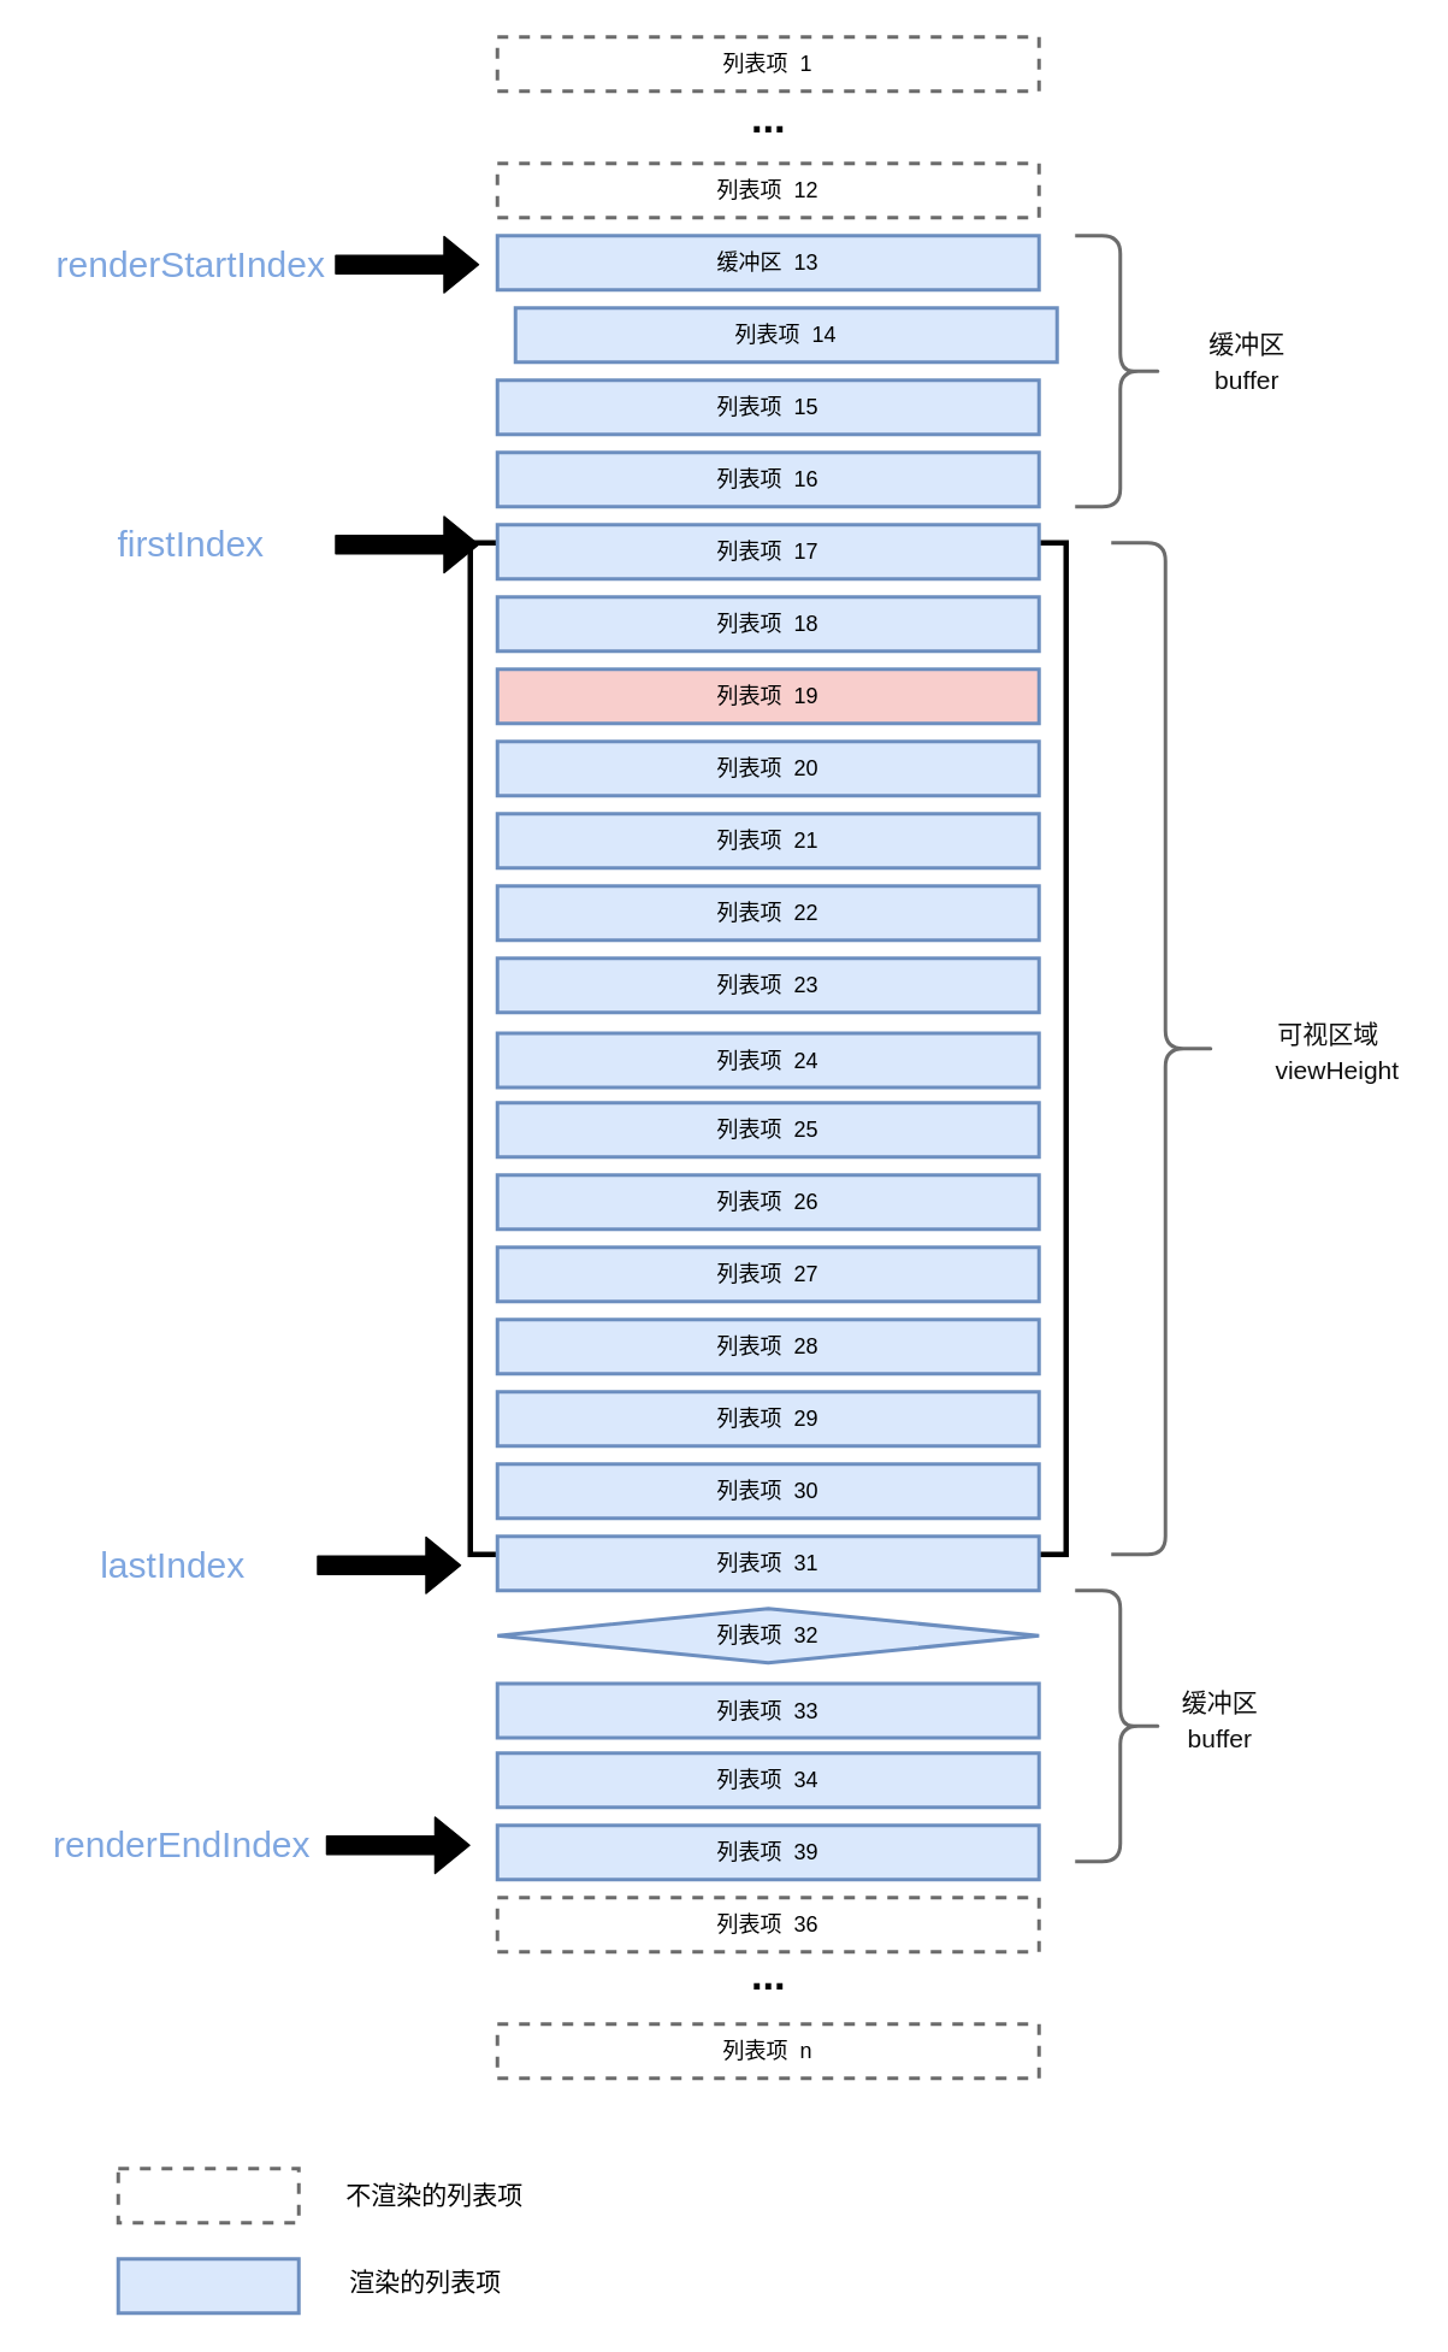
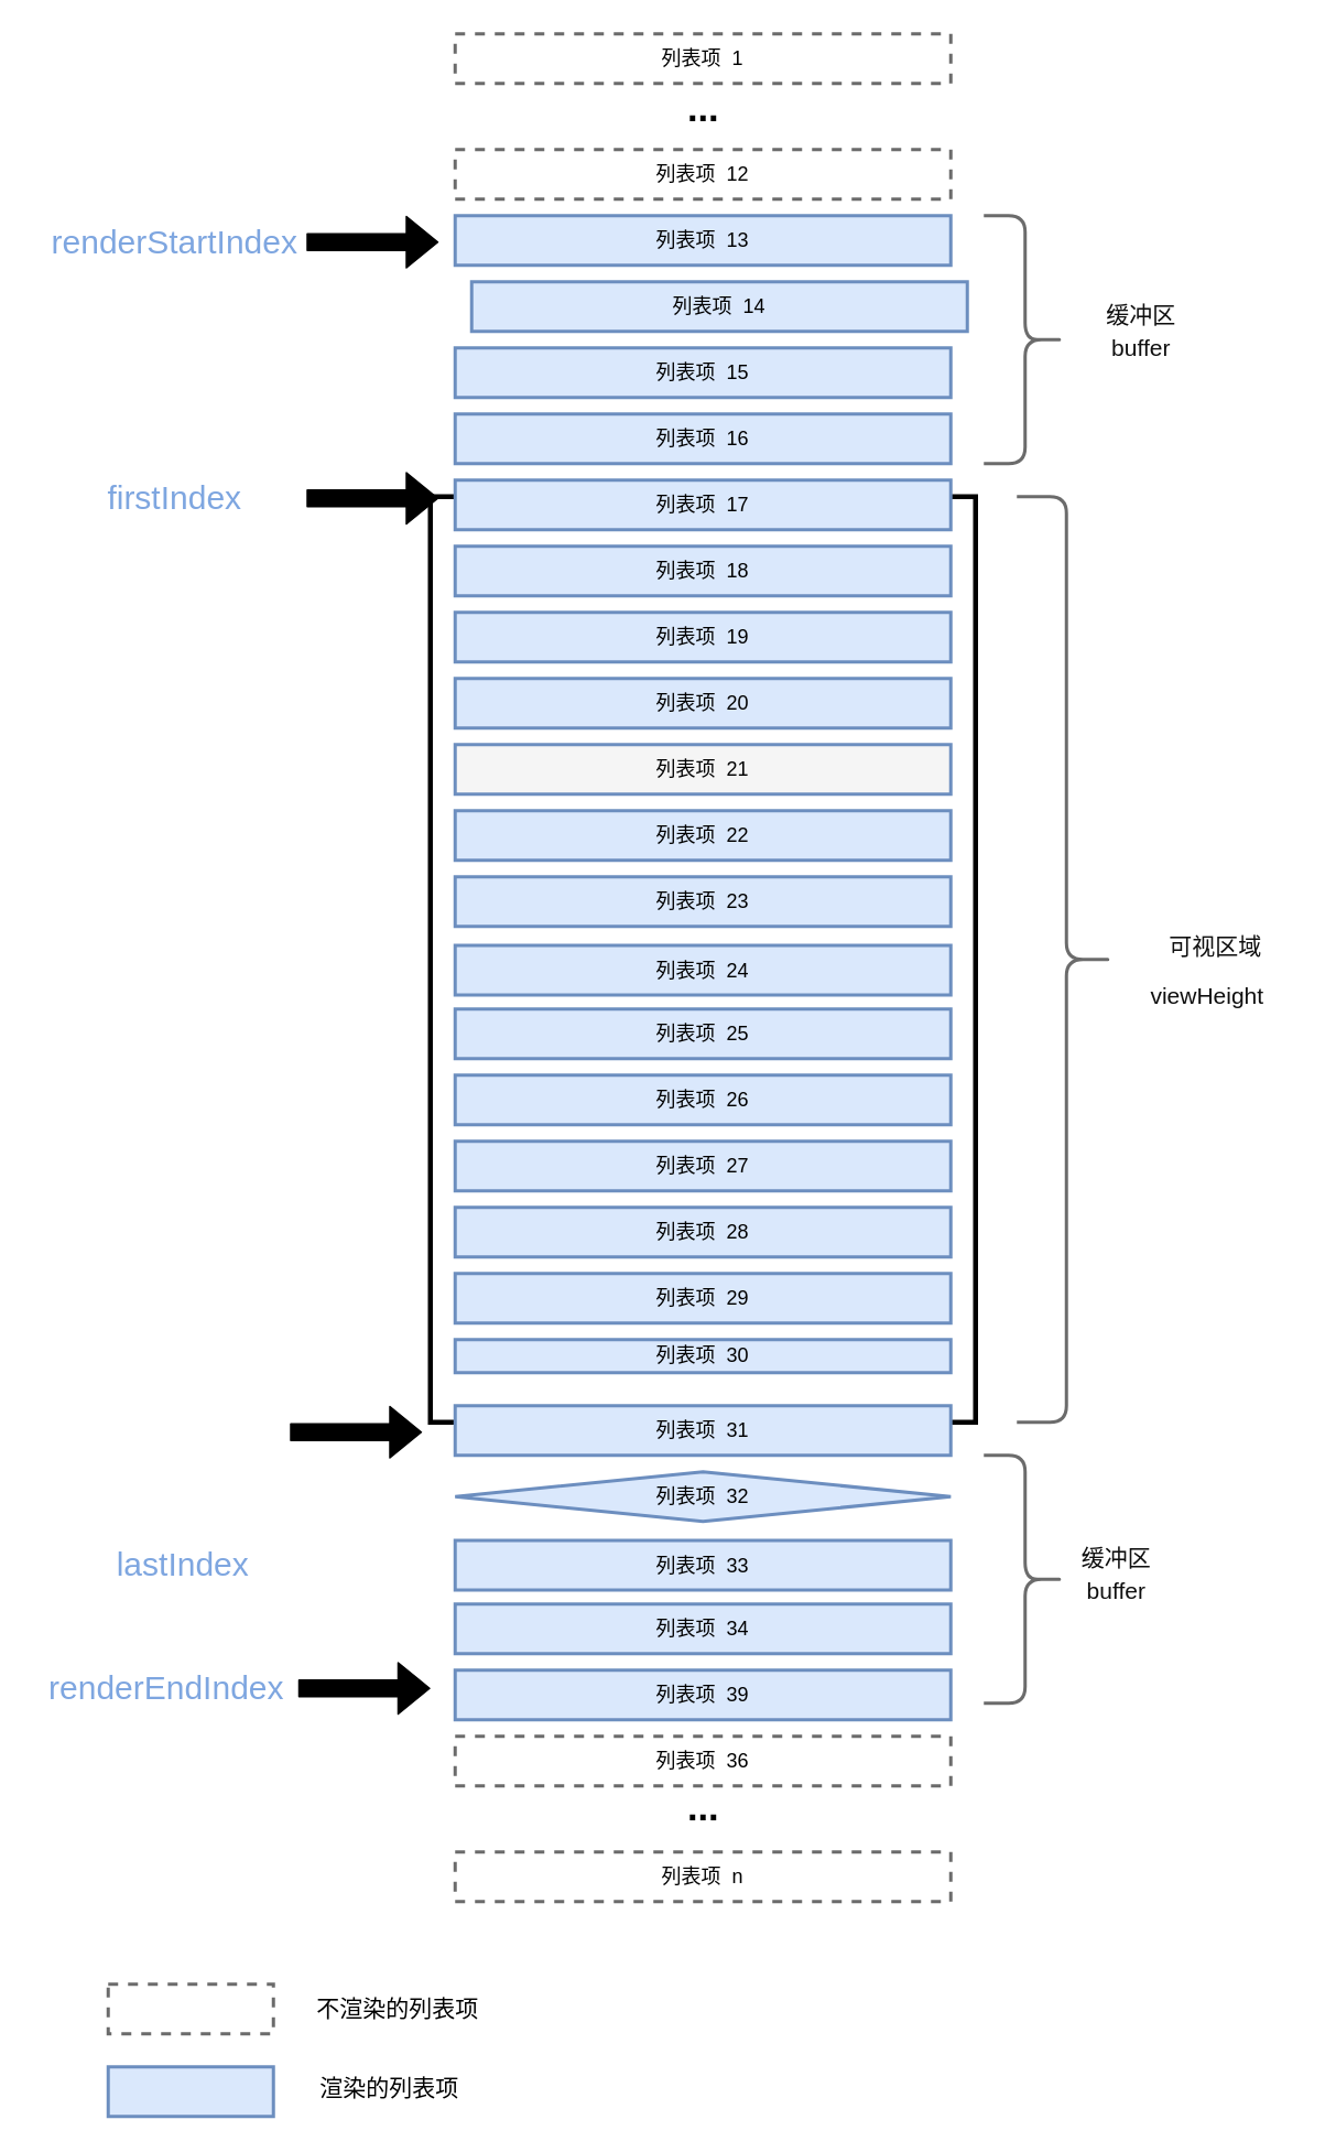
  <mxCell id="0" />
  <mxCell id="1" parent="0" />
  <mxCell id="2" value="" style="rounded=0;whiteSpace=wrap;html=1;strokeWidth=3;fillColor=none;" vertex="1" parent="1"><mxGeometry x="260" y="300" width="330" height="560" as="geometry" /></mxCell>
  <mxCell id="3" value="列表项&amp;nbsp; 1" style="rounded=0;whiteSpace=wrap;html=1;dashed=1;fillColor=none;strokeWidth=2;strokeColor=#6B6B6B;" vertex="1" parent="1"><mxGeometry x="275" y="20" width="300" height="30" as="geometry" /></mxCell>
  <mxCell id="4" value="列表项&amp;nbsp; 12" style="rounded=0;whiteSpace=wrap;html=1;fillColor=none;strokeWidth=2;strokeColor=#6B6B6B;dashed=1;" vertex="1" parent="1"><mxGeometry x="275" y="90" width="300" height="30" as="geometry" /></mxCell>
- <mxCell id="5" value="缓冲区&amp;nbsp; 13" style="rounded=0;whiteSpace=wrap;html=1;fillColor=#dae8fc;strokeWidth=2;strokeColor=#6c8ebf;" vertex="1" parent="1"><mxGeometry x="275" y="130" width="300" height="30" as="geometry" /></mxCell>
+ <mxCell id="5" value="列表项&amp;nbsp; 13" style="rounded=0;whiteSpace=wrap;html=1;fillColor=#dae8fc;strokeWidth=2;strokeColor=#6c8ebf;" vertex="1" parent="1"><mxGeometry x="275" y="130" width="300" height="30" as="geometry" /></mxCell>
  <mxCell id="6" value="列表项&amp;nbsp; 14" style="rounded=0;whiteSpace=wrap;html=1;fillColor=#dae8fc;strokeWidth=2;strokeColor=#6c8ebf;" vertex="1" parent="1"><mxGeometry x="285" y="170" width="300" height="30" as="geometry" /></mxCell>
  <mxCell id="7" value="列表项&amp;nbsp; 15" style="rounded=0;whiteSpace=wrap;html=1;fillColor=#dae8fc;strokeWidth=2;strokeColor=#6c8ebf;" vertex="1" parent="1"><mxGeometry x="275" y="210" width="300" height="30" as="geometry" /></mxCell>
  <mxCell id="8" value="列表项&amp;nbsp; 16" style="rounded=0;whiteSpace=wrap;html=1;fillColor=#dae8fc;strokeWidth=2;strokeColor=#6c8ebf;" vertex="1" parent="1"><mxGeometry x="275" y="250" width="300" height="30" as="geometry" /></mxCell>
  <mxCell id="9" value="列表项&amp;nbsp; 17" style="rounded=0;whiteSpace=wrap;html=1;fillColor=#dae8fc;strokeWidth=2;strokeColor=#6c8ebf;" vertex="1" parent="1"><mxGeometry x="275" y="290" width="300" height="30" as="geometry" /></mxCell>
  <mxCell id="10" value="列表项&amp;nbsp; 18" style="rounded=0;whiteSpace=wrap;html=1;fillColor=#dae8fc;strokeWidth=2;strokeColor=#6c8ebf;" vertex="1" parent="1"><mxGeometry x="275" y="330" width="300" height="30" as="geometry" /></mxCell>
- <mxCell id="11" value="列表项&amp;nbsp; 19" style="rounded=0;whiteSpace=wrap;html=1;fillColor=#f8cecc;strokeWidth=2;strokeColor=#6c8ebf;" vertex="1" parent="1"><mxGeometry x="275" y="370" width="300" height="30" as="geometry" /></mxCell>
+ <mxCell id="11" value="列表项&amp;nbsp; 19" style="rounded=0;whiteSpace=wrap;html=1;fillColor=#dae8fc;strokeWidth=2;strokeColor=#6c8ebf;" vertex="1" parent="1"><mxGeometry x="275" y="370" width="300" height="30" as="geometry" /></mxCell>
  <mxCell id="12" value="列表项&amp;nbsp; 20" style="rounded=0;whiteSpace=wrap;html=1;fillColor=#dae8fc;strokeWidth=2;strokeColor=#6c8ebf;" vertex="1" parent="1"><mxGeometry x="275" y="410" width="300" height="30" as="geometry" /></mxCell>
- <mxCell id="13" value="列表项&amp;nbsp; 21" style="rounded=0;whiteSpace=wrap;html=1;fillColor=#dae8fc;strokeWidth=2;strokeColor=#6c8ebf;" vertex="1" parent="1"><mxGeometry x="275" y="450" width="300" height="30" as="geometry" /></mxCell>
+ <mxCell id="13" value="列表项&amp;nbsp; 21" style="rounded=0;whiteSpace=wrap;html=1;fillColor=#f5f5f5;strokeWidth=2;strokeColor=#6c8ebf;" vertex="1" parent="1"><mxGeometry x="275" y="450" width="300" height="30" as="geometry" /></mxCell>
  <mxCell id="14" value="列表项&amp;nbsp; 22" style="rounded=0;whiteSpace=wrap;html=1;fillColor=#dae8fc;strokeWidth=2;strokeColor=#6c8ebf;" vertex="1" parent="1"><mxGeometry x="275" y="490" width="300" height="30" as="geometry" /></mxCell>
  <mxCell id="15" value="列表项&amp;nbsp; 23" style="rounded=0;whiteSpace=wrap;html=1;fillColor=#dae8fc;strokeWidth=2;strokeColor=#6c8ebf;" vertex="1" parent="1"><mxGeometry x="275" y="530" width="300" height="30" as="geometry" /></mxCell>
  <mxCell id="16" value="列表项&amp;nbsp; 24" style="rounded=0;whiteSpace=wrap;html=1;fillColor=#dae8fc;strokeWidth=2;strokeColor=#6c8ebf;" vertex="1" parent="1"><mxGeometry x="275" y="571.5" width="300" height="30" as="geometry" /></mxCell>
  <mxCell id="17" value="列表项&amp;nbsp; 25" style="rounded=0;whiteSpace=wrap;html=1;fillColor=#dae8fc;strokeWidth=2;strokeColor=#6c8ebf;" vertex="1" parent="1"><mxGeometry x="275" y="610" width="300" height="30" as="geometry" /></mxCell>
  <mxCell id="18" value="列表项&amp;nbsp; 26" style="rounded=0;whiteSpace=wrap;html=1;fillColor=#dae8fc;strokeWidth=2;strokeColor=#6c8ebf;" vertex="1" parent="1"><mxGeometry x="275" y="650" width="300" height="30" as="geometry" /></mxCell>
  <mxCell id="19" value="列表项&amp;nbsp; 27" style="rounded=0;whiteSpace=wrap;html=1;fillColor=#dae8fc;strokeWidth=2;strokeColor=#6c8ebf;" vertex="1" parent="1"><mxGeometry x="275" y="690" width="300" height="30" as="geometry" /></mxCell>
  <mxCell id="20" value="列表项&amp;nbsp; 28" style="rounded=0;whiteSpace=wrap;html=1;fillColor=#dae8fc;strokeWidth=2;strokeColor=#6c8ebf;" vertex="1" parent="1"><mxGeometry x="275" y="730" width="300" height="30" as="geometry" /></mxCell>
  <mxCell id="21" value="列表项&amp;nbsp; 29" style="rounded=0;whiteSpace=wrap;html=1;fillColor=#dae8fc;strokeWidth=2;strokeColor=#6c8ebf;" vertex="1" parent="1"><mxGeometry x="275" y="770" width="300" height="30" as="geometry" /></mxCell>
- <mxCell id="22" value="列表项&amp;nbsp; 30" style="rounded=0;whiteSpace=wrap;html=1;fillColor=#dae8fc;strokeWidth=2;strokeColor=#6c8ebf;" vertex="1" parent="1"><mxGeometry x="275" y="810" width="300" height="30" as="geometry" /></mxCell>
+ <mxCell id="22" value="列表项&amp;nbsp; 30" style="rounded=0;whiteSpace=wrap;html=1;fillColor=#dae8fc;strokeWidth=2;strokeColor=#6c8ebf;" vertex="1" parent="1"><mxGeometry x="275" y="810" width="300" height="20" as="geometry" /></mxCell>
  <mxCell id="23" value="列表项&amp;nbsp; 31" style="rounded=0;whiteSpace=wrap;html=1;fillColor=#dae8fc;strokeWidth=2;strokeColor=#6c8ebf;" vertex="1" parent="1"><mxGeometry x="275" y="850" width="300" height="30" as="geometry" /></mxCell>
  <mxCell id="24" value="列表项&amp;nbsp; 32" style="rhombus;whiteSpace=wrap;html=1;fillColor=#dae8fc;strokeWidth=2;strokeColor=#6c8ebf;" vertex="1" parent="1"><mxGeometry x="275" y="890" width="300" height="30" as="geometry" /></mxCell>
  <mxCell id="25" value="列表项&amp;nbsp; 33" style="rounded=0;whiteSpace=wrap;html=1;fillColor=#dae8fc;strokeWidth=2;strokeColor=#6c8ebf;" vertex="1" parent="1"><mxGeometry x="275" y="931.5" width="300" height="30" as="geometry" /></mxCell>
  <mxCell id="26" value="列表项&amp;nbsp; 34" style="rounded=0;whiteSpace=wrap;html=1;fillColor=#dae8fc;strokeWidth=2;strokeColor=#6c8ebf;" vertex="1" parent="1"><mxGeometry x="275" y="970" width="300" height="30" as="geometry" /></mxCell>
  <mxCell id="27" value="列表项&amp;nbsp; 39" style="rounded=0;whiteSpace=wrap;html=1;fillColor=#dae8fc;strokeWidth=2;strokeColor=#6c8ebf;" vertex="1" parent="1"><mxGeometry x="275" y="1010" width="300" height="30" as="geometry" /></mxCell>
  <mxCell id="28" value="列表项&amp;nbsp; 36" style="rounded=0;whiteSpace=wrap;html=1;fillColor=none;strokeWidth=2;strokeColor=#6B6B6B;dashed=1;" vertex="1" parent="1"><mxGeometry x="275" y="1050" width="300" height="30" as="geometry" /></mxCell>
  <mxCell id="29" value="列表项&amp;nbsp; n" style="rounded=0;whiteSpace=wrap;html=1;fillColor=none;strokeWidth=2;strokeColor=#6B6B6B;dashed=1;" vertex="1" parent="1"><mxGeometry x="275" y="1120" width="300" height="30" as="geometry" /></mxCell>
  <mxCell id="30" value="&lt;b&gt;&lt;font style=&quot;font-size: 23px&quot;&gt;...&lt;/font&gt;&lt;/b&gt;" style="text;html=1;align=center;verticalAlign=middle;resizable=0;points=[];autosize=1;" vertex="1" parent="1"><mxGeometry x="410" y="1083" width="30" height="20" as="geometry" /></mxCell>
  <mxCell id="31" value="" style="rounded=0;whiteSpace=wrap;html=1;fillColor=none;strokeWidth=2;strokeColor=#6B6B6B;dashed=1;" vertex="1" parent="1"><mxGeometry x="65" y="1200" width="100" height="30" as="geometry" /></mxCell>
  <mxCell id="32" value="" style="rounded=0;whiteSpace=wrap;html=1;fillColor=#dae8fc;strokeWidth=2;strokeColor=#6c8ebf;" vertex="1" parent="1"><mxGeometry x="65" y="1250" width="100" height="30" as="geometry" /></mxCell>
  <mxCell id="33" value="不渲染的列表项" style="text;html=1;align=center;verticalAlign=middle;resizable=0;points=[];autosize=1;fontSize=14;" vertex="1" parent="1"><mxGeometry x="185" y="1205" width="110" height="20" as="geometry" /></mxCell>
  <mxCell id="34" value="渲染的列表项" style="text;html=1;align=center;verticalAlign=middle;resizable=0;points=[];autosize=1;fontSize=14;" vertex="1" parent="1"><mxGeometry x="185" y="1253" width="100" height="20" as="geometry" /></mxCell>
  <mxCell id="35" value="&lt;font style=&quot;font-size: 20px&quot;&gt;renderStartIndex&lt;/font&gt;" style="text;html=1;align=center;verticalAlign=middle;resizable=0;points=[];autosize=1;fontSize=14;fontColor=#7EA6E0;" vertex="1" parent="1"><mxGeometry x="25" y="135" width="160" height="20" as="geometry" /></mxCell>
  <mxCell id="36" value="" style="shape=flexArrow;endArrow=classic;html=1;fontSize=14;labelBackgroundColor=#ffffff;fillColor=#000;" edge="1" parent="1"><mxGeometry width="50" height="50" relative="1" as="geometry"><mxPoint x="185" y="146" as="sourcePoint" /><mxPoint x="265" y="146" as="targetPoint" /></mxGeometry></mxCell>
  <mxCell id="37" value="&lt;font style=&quot;font-size: 20px&quot;&gt;firstIndex&lt;/font&gt;" style="text;html=1;align=center;verticalAlign=middle;resizable=0;points=[];autosize=1;fontSize=14;fontColor=#7EA6E0;" vertex="1" parent="1"><mxGeometry x="55" y="290" width="100" height="20" as="geometry" /></mxCell>
  <mxCell id="38" value="" style="shape=flexArrow;endArrow=classic;html=1;fontSize=14;labelBackgroundColor=#ffffff;fillColor=#000;" edge="1" parent="1"><mxGeometry width="50" height="50" relative="1" as="geometry"><mxPoint x="185" y="301" as="sourcePoint" /><mxPoint x="265" y="301" as="targetPoint" /></mxGeometry></mxCell>
- <mxCell id="39" value="&lt;font style=&quot;font-size: 20px&quot;&gt;lastIndex&lt;/font&gt;" style="text;html=1;align=center;verticalAlign=middle;resizable=0;points=[];autosize=1;fontSize=14;fontColor=#7EA6E0;" vertex="1" parent="1"><mxGeometry x="45" y="855" width="100" height="20" as="geometry" /></mxCell>
+ <mxCell id="39" value="&lt;font style=&quot;font-size: 20px&quot;&gt;lastIndex&lt;/font&gt;" style="text;html=1;align=center;verticalAlign=middle;resizable=0;points=[];autosize=1;fontSize=14;fontColor=#7EA6E0;" vertex="1" parent="1"><mxGeometry x="60" y="935" width="100" height="20" as="geometry" /></mxCell>
  <mxCell id="40" value="" style="shape=flexArrow;endArrow=classic;html=1;fontSize=14;labelBackgroundColor=#ffffff;fillColor=#000;" edge="1" parent="1"><mxGeometry width="50" height="50" relative="1" as="geometry"><mxPoint x="175" y="866" as="sourcePoint" /><mxPoint x="255" y="866" as="targetPoint" /></mxGeometry></mxCell>
  <mxCell id="41" value="&lt;font style=&quot;font-size: 20px&quot;&gt;renderEndIndex&lt;/font&gt;" style="text;html=1;align=center;verticalAlign=middle;resizable=0;points=[];autosize=1;fontSize=14;fontColor=#7EA6E0;" vertex="1" parent="1"><mxGeometry x="20" y="1010" width="160" height="20" as="geometry" /></mxCell>
  <mxCell id="42" value="" style="shape=flexArrow;endArrow=classic;html=1;fontSize=14;labelBackgroundColor=#ffffff;fillColor=#000;" edge="1" parent="1"><mxGeometry width="50" height="50" relative="1" as="geometry"><mxPoint x="180" y="1021" as="sourcePoint" /><mxPoint x="260" y="1021" as="targetPoint" /></mxGeometry></mxCell>
  <mxCell id="43" value="" style="shape=curlyBracket;whiteSpace=wrap;html=1;rounded=1;strokeColor=#6B6B6B;strokeWidth=2;fillColor=none;fontSize=14;fontColor=#7EA6E0;rotation=-180;" vertex="1" parent="1"><mxGeometry x="615" y="300" width="60" height="560" as="geometry" /></mxCell>
  <mxCell id="44" value="&lt;font color=&quot;#0f0f0f&quot;&gt;可视区域&lt;/font&gt;" style="text;html=1;align=center;verticalAlign=middle;resizable=0;points=[];autosize=1;fontSize=14;fontColor=#7EA6E0;" vertex="1" parent="1"><mxGeometry x="700" y="561.5" width="70" height="20" as="geometry" /></mxCell>
- <mxCell id="45" value="&lt;font color=&quot;#0f0f0f&quot;&gt;viewHeight&lt;/font&gt;" style="text;html=1;align=center;verticalAlign=middle;resizable=0;points=[];autosize=1;fontSize=14;fontColor=#7EA6E0;" vertex="1" parent="1"><mxGeometry x="700" y="581.5" width="80" height="20" as="geometry" /></mxCell>
+ <mxCell id="45" value="&lt;font color=&quot;#0f0f0f&quot;&gt;viewHeight&lt;/font&gt;" style="text;html=1;align=center;verticalAlign=middle;resizable=0;points=[];autosize=1;fontSize=14;fontColor=#7EA6E0;" vertex="1" parent="1"><mxGeometry x="690" y="591.5" width="80" height="20" as="geometry" /></mxCell>
  <mxCell id="46" value="" style="shape=curlyBracket;whiteSpace=wrap;html=1;rounded=1;strokeColor=#6B6B6B;strokeWidth=2;fillColor=none;fontSize=14;fontColor=#7EA6E0;rotation=-180;" vertex="1" parent="1"><mxGeometry x="595" y="130" width="50" height="150" as="geometry" /></mxCell>
  <mxCell id="47" value="&lt;font color=&quot;#0f0f0f&quot;&gt;缓冲区&lt;/font&gt;" style="text;html=1;align=center;verticalAlign=middle;resizable=0;points=[];autosize=1;fontSize=14;fontColor=#7EA6E0;" vertex="1" parent="1"><mxGeometry x="660" y="180" width="60" height="20" as="geometry" /></mxCell>
  <mxCell id="48" value="&lt;font color=&quot;#0f0f0f&quot;&gt;buffer&lt;/font&gt;" style="text;html=1;align=center;verticalAlign=middle;resizable=0;points=[];autosize=1;fontSize=14;fontColor=#7EA6E0;" vertex="1" parent="1"><mxGeometry x="665" y="200" width="50" height="20" as="geometry" /></mxCell>
  <mxCell id="49" value="" style="shape=curlyBracket;whiteSpace=wrap;html=1;rounded=1;strokeColor=#6B6B6B;strokeWidth=2;fillColor=none;fontSize=14;fontColor=#7EA6E0;rotation=-180;" vertex="1" parent="1"><mxGeometry x="595" y="880" width="50" height="150" as="geometry" /></mxCell>
  <mxCell id="50" value="&lt;font color=&quot;#0f0f0f&quot;&gt;缓冲区&lt;/font&gt;" style="text;html=1;align=center;verticalAlign=middle;resizable=0;points=[];autosize=1;fontSize=14;fontColor=#7EA6E0;" vertex="1" parent="1"><mxGeometry x="645" y="931.5" width="60" height="20" as="geometry" /></mxCell>
  <mxCell id="51" value="&lt;font color=&quot;#0f0f0f&quot;&gt;buffer&lt;/font&gt;" style="text;html=1;align=center;verticalAlign=middle;resizable=0;points=[];autosize=1;fontSize=14;fontColor=#7EA6E0;" vertex="1" parent="1"><mxGeometry x="650" y="951.5" width="50" height="20" as="geometry" /></mxCell>
  <mxCell id="52" value="&lt;b&gt;&lt;font style=&quot;font-size: 23px&quot;&gt;...&lt;/font&gt;&lt;/b&gt;" style="text;html=1;align=center;verticalAlign=middle;resizable=0;points=[];autosize=1;" vertex="1" parent="1"><mxGeometry x="410" y="55" width="30" height="20" as="geometry" /></mxCell>
